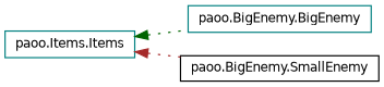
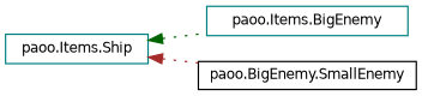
  digraph {
    rankdir=LR
    node [color=teal fillcolor=white fontname=Helvetica fontsize=10 shape=record style=filled]
    edge [dir=back fontname=Helvetica fontsize=10 labelfontname=Helvetica labelfontsize=10 style=dotted]
-   n1 [height=0.2 label="paoo.Items.Items" width=0.4]
-   n2 [height=0.2 label="paoo.BigEnemy.BigEnemy" width=0.4]
+   n1 [height=0.2 label="paoo.Items.Ship" width=0.4]
+   n2 [height=0.2 label="paoo.Items.BigEnemy" width=0.4]
    n3 [color=black height=0.2 label="paoo.BigEnemy.SmallEnemy" width=0.4]
    n1 -> n2 [color=darkgreen]
    n1 -> n3 [color=brown]
  }
